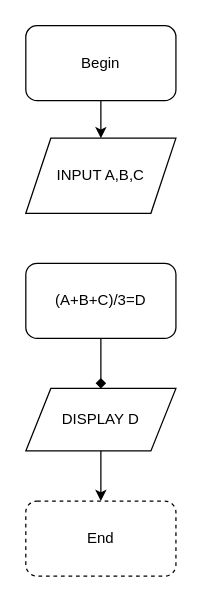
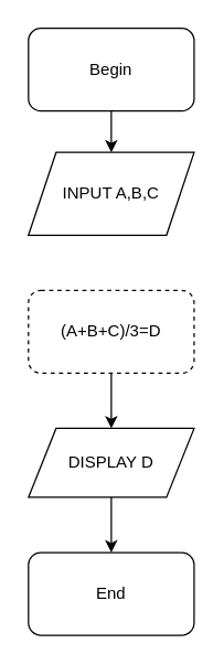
  <mxCell id="0" />
  <mxCell id="1" parent="0" />
  <mxCell id="2" value="" style="edgeStyle=orthogonalEdgeStyle;rounded=0;orthogonalLoop=1;jettySize=auto;html=1;" edge="1" parent="1" source="3" target="4"><mxGeometry relative="1" as="geometry" /></mxCell>
  <mxCell id="3" value="Begin" style="rounded=1;whiteSpace=wrap;html=1;" vertex="1" parent="1"><mxGeometry x="20" y="20" width="120" height="60" as="geometry" /></mxCell>
  <mxCell id="4" value="INPUT A,B,C" style="shape=parallelogram;perimeter=parallelogramPerimeter;whiteSpace=wrap;html=1;fixedSize=1;" vertex="1" parent="1"><mxGeometry x="20" y="110" width="120" height="60" as="geometry" /></mxCell>
- <mxCell id="5" value="" style="edgeStyle=orthogonalEdgeStyle;rounded=0;orthogonalLoop=1;jettySize=auto;html=1;endArrow=diamond;" edge="1" parent="1" source="6" target="8"><mxGeometry relative="1" as="geometry" /></mxCell>
- <mxCell id="6" value="(A+B+C)/3=D" style="rounded=1;whiteSpace=wrap;html=1;" vertex="1" parent="1"><mxGeometry x="20" y="210" width="120" height="60" as="geometry" /></mxCell>
+ <mxCell id="5" value="" style="edgeStyle=orthogonalEdgeStyle;rounded=0;orthogonalLoop=1;jettySize=auto;html=1;" edge="1" parent="1" source="6" target="8"><mxGeometry relative="1" as="geometry" /></mxCell>
+ <mxCell id="6" value="(A+B+C)/3=D" style="rounded=1;whiteSpace=wrap;html=1;dashed=1;" vertex="1" parent="1"><mxGeometry x="20" y="210" width="120" height="60" as="geometry" /></mxCell>
  <mxCell id="7" value="" style="edgeStyle=orthogonalEdgeStyle;rounded=0;orthogonalLoop=1;jettySize=auto;html=1;" edge="1" parent="1" source="8" target="9"><mxGeometry relative="1" as="geometry" /></mxCell>
  <mxCell id="8" value="DISPLAY D" style="shape=parallelogram;perimeter=parallelogramPerimeter;whiteSpace=wrap;html=1;fixedSize=1;" vertex="1" parent="1"><mxGeometry x="20" y="310" width="120" height="50" as="geometry" /></mxCell>
- <mxCell id="9" value="End" style="rounded=1;whiteSpace=wrap;html=1;dashed=1;" vertex="1" parent="1"><mxGeometry x="20" y="400" width="120" height="60" as="geometry" /></mxCell>
+ <mxCell id="9" value="End" style="rounded=1;whiteSpace=wrap;html=1;" vertex="1" parent="1"><mxGeometry x="20" y="400" width="120" height="60" as="geometry" /></mxCell>
